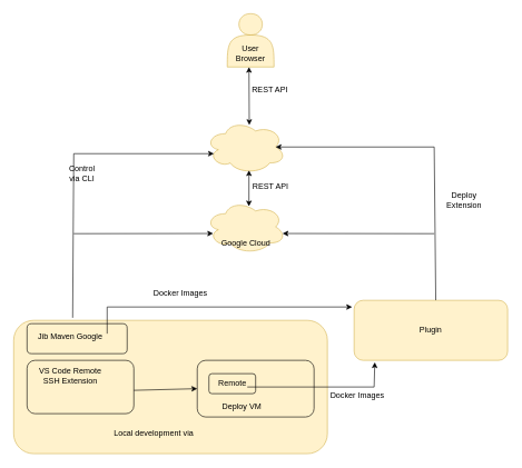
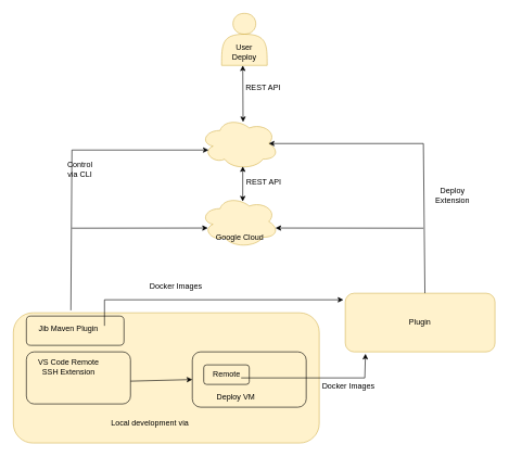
  <mxCell id="0" />
  <mxCell id="1" parent="0" />
  <mxCell id="2" value="" style="rounded=1;whiteSpace=wrap;html=1;fillColor=#fff2cc;strokeColor=#d6b656;" vertex="1" parent="1"><mxGeometry x="20" y="480" width="470" height="200" as="geometry" /></mxCell>
  <mxCell id="3" value="" style="rounded=1;whiteSpace=wrap;html=1;fillColor=#fff2cc;strokeColor=#000000;" vertex="1" parent="1"><mxGeometry x="295" y="540" width="175" height="85" as="geometry" /></mxCell>
  <mxCell id="4" value="" style="rounded=1;whiteSpace=wrap;html=1;fillColor=#fff2cc;strokeColor=#d6b656;" vertex="1" parent="1"><mxGeometry x="530" y="450" width="230" height="90" as="geometry" /></mxCell>
  <mxCell id="5" value="Plugin" style="text;html=1;strokeColor=none;fillColor=none;align=center;verticalAlign=middle;whiteSpace=wrap;rounded=0;" vertex="1" parent="1"><mxGeometry x="625" y="485" width="40" height="20" as="geometry" /></mxCell>
  <mxCell id="6" value="" style="rounded=1;whiteSpace=wrap;html=1;fillColor=#fff2cc;strokeColor=#000000;" vertex="1" parent="1"><mxGeometry x="312.5" y="560" width="70" height="30" as="geometry" /></mxCell>
  <mxCell id="7" value="Remote" style="text;html=1;strokeColor=none;fillColor=none;align=center;verticalAlign=middle;whiteSpace=wrap;rounded=0;" vertex="1" parent="1"><mxGeometry x="327.5" y="565" width="40" height="20" as="geometry" /></mxCell>
  <mxCell id="8" value="Deploy VM" style="text;html=1;strokeColor=none;fillColor=none;align=center;verticalAlign=middle;whiteSpace=wrap;rounded=0;" vertex="1" parent="1"><mxGeometry x="313" y="600" width="98" height="20" as="geometry" /></mxCell>
  <mxCell id="9" value="Local development via" style="text;html=1;strokeColor=none;fillColor=none;align=center;verticalAlign=middle;whiteSpace=wrap;rounded=0;" vertex="1" parent="1"><mxGeometry x="130" y="640" width="200" height="20" as="geometry" /></mxCell>
  <mxCell id="10" value="" style="rounded=1;whiteSpace=wrap;html=1;fillColor=#fff2cc;strokeColor=#000000;" vertex="1" parent="1"><mxGeometry x="40" y="540" width="160" height="80" as="geometry" /></mxCell>
  <mxCell id="11" value="VS Code Remote SSH Extension" style="text;html=1;strokeColor=none;fillColor=none;align=center;verticalAlign=middle;whiteSpace=wrap;rounded=0;" vertex="1" parent="1"><mxGeometry x="55" y="553" width="100" height="20" as="geometry" /></mxCell>
  <mxCell id="12" value="" style="endArrow=classic;html=1;entryX=0;entryY=0.5;entryDx=0;entryDy=0;" edge="1" parent="1" target="3"><mxGeometry width="50" height="50" relative="1" as="geometry"><mxPoint x="200" y="585" as="sourcePoint" /><mxPoint x="250" y="535" as="targetPoint" /></mxGeometry></mxCell>
  <mxCell id="13" value="" style="rounded=1;whiteSpace=wrap;html=1;fillColor=#fff2cc;strokeColor=#000000;" vertex="1" parent="1"><mxGeometry x="40" y="485" width="150" height="45" as="geometry" /></mxCell>
- <mxCell id="14" value="Jib Maven Google" style="text;html=1;strokeColor=none;fillColor=none;align=center;verticalAlign=middle;whiteSpace=wrap;rounded=0;" vertex="1" parent="1"><mxGeometry x="50" y="495" width="110" height="20" as="geometry" /></mxCell>
+ <mxCell id="14" value="Jib Maven Plugin" style="text;html=1;strokeColor=none;fillColor=none;align=center;verticalAlign=middle;whiteSpace=wrap;rounded=0;" vertex="1" parent="1"><mxGeometry x="50" y="495" width="110" height="20" as="geometry" /></mxCell>
  <mxCell id="15" value="" style="endArrow=none;html=1;" edge="1" parent="1"><mxGeometry width="50" height="50" relative="1" as="geometry"><mxPoint x="160" y="500" as="sourcePoint" /><mxPoint x="160" y="460" as="targetPoint" /></mxGeometry></mxCell>
  <mxCell id="16" value="" style="endArrow=classic;html=1;" edge="1" parent="1"><mxGeometry width="50" height="50" relative="1" as="geometry"><mxPoint x="160" y="460" as="sourcePoint" /><mxPoint x="527" y="460" as="targetPoint" /></mxGeometry></mxCell>
  <mxCell id="17" value="" style="endArrow=none;html=1;" edge="1" parent="1"><mxGeometry width="50" height="50" relative="1" as="geometry"><mxPoint x="370" y="580" as="sourcePoint" /><mxPoint x="560" y="580" as="targetPoint" /></mxGeometry></mxCell>
  <mxCell id="18" value="" style="endArrow=classic;html=1;" edge="1" parent="1"><mxGeometry width="50" height="50" relative="1" as="geometry"><mxPoint x="560" y="580" as="sourcePoint" /><mxPoint x="561" y="543" as="targetPoint" /></mxGeometry></mxCell>
  <mxCell id="19" value="Docker Images" style="text;html=1;strokeColor=none;fillColor=none;align=center;verticalAlign=middle;whiteSpace=wrap;rounded=0;" vertex="1" parent="1"><mxGeometry x="200" y="430" width="140" height="20" as="geometry" /></mxCell>
  <mxCell id="20" value="Docker Images" style="text;html=1;strokeColor=none;fillColor=none;align=center;verticalAlign=middle;whiteSpace=wrap;rounded=0;" vertex="1" parent="1"><mxGeometry x="470" y="583" width="130" height="20" as="geometry" /></mxCell>
  <mxCell id="21" value="" style="ellipse;shape=cloud;whiteSpace=wrap;html=1;strokeColor=#d6b656;fillColor=#fff2cc;" vertex="1" parent="1"><mxGeometry x="307.5" y="180" width="120" height="80" as="geometry" /></mxCell>
  <mxCell id="22" value="" style="ellipse;shape=cloud;whiteSpace=wrap;html=1;strokeColor=#d6b656;fillColor=#fff2cc;" vertex="1" parent="1"><mxGeometry x="307.5" y="300" width="120" height="80" as="geometry" /></mxCell>
  <mxCell id="23" value="Google Cloud" style="text;html=1;strokeColor=none;fillColor=none;align=center;verticalAlign=middle;whiteSpace=wrap;rounded=0;" vertex="1" parent="1"><mxGeometry x="322.5" y="355" width="90" height="20" as="geometry" /></mxCell>
  <mxCell id="24" value="" style="endArrow=none;html=1;exitX=0.532;exitY=-0.002;exitDx=0;exitDy=0;exitPerimeter=0;" edge="1" parent="1" source="4"><mxGeometry width="50" height="50" relative="1" as="geometry"><mxPoint x="650" y="440" as="sourcePoint" /><mxPoint x="650" y="220" as="targetPoint" /></mxGeometry></mxCell>
  <mxCell id="25" value="" style="endArrow=none;html=1;exitX=0.188;exitY=-0.019;exitDx=0;exitDy=0;exitPerimeter=0;" edge="1" parent="1" source="2"><mxGeometry width="50" height="50" relative="1" as="geometry"><mxPoint x="110" y="470" as="sourcePoint" /><mxPoint x="110" y="230" as="targetPoint" /></mxGeometry></mxCell>
  <mxCell id="26" value="" style="endArrow=classic;html=1;entryX=0.104;entryY=0.625;entryDx=0;entryDy=0;entryPerimeter=0;" edge="1" parent="1" target="21"><mxGeometry width="50" height="50" relative="1" as="geometry"><mxPoint x="110" y="230" as="sourcePoint" /><mxPoint x="160" y="180" as="targetPoint" /></mxGeometry></mxCell>
  <mxCell id="27" value="" style="endArrow=classic;html=1;entryX=0.094;entryY=0.622;entryDx=0;entryDy=0;entryPerimeter=0;" edge="1" parent="1" target="22"><mxGeometry width="50" height="50" relative="1" as="geometry"><mxPoint x="110" y="350" as="sourcePoint" /><mxPoint x="160" y="300" as="targetPoint" /></mxGeometry></mxCell>
  <mxCell id="28" value="" style="endArrow=classic;html=1;entryX=0.875;entryY=0.5;entryDx=0;entryDy=0;entryPerimeter=0;" edge="1" parent="1" target="21"><mxGeometry width="50" height="50" relative="1" as="geometry"><mxPoint x="650" y="220" as="sourcePoint" /><mxPoint x="700" y="170" as="targetPoint" /></mxGeometry></mxCell>
  <mxCell id="29" value="" style="endArrow=classic;html=1;entryX=0.961;entryY=0.622;entryDx=0;entryDy=0;entryPerimeter=0;" edge="1" parent="1" target="22"><mxGeometry width="50" height="50" relative="1" as="geometry"><mxPoint x="650" y="350" as="sourcePoint" /><mxPoint x="700" y="300" as="targetPoint" /></mxGeometry></mxCell>
  <mxCell id="30" value="Deploy&lt;br&gt;Extension" style="text;html=1;strokeColor=none;fillColor=none;align=center;verticalAlign=middle;whiteSpace=wrap;rounded=0;" vertex="1" parent="1"><mxGeometry x="650" y="290" width="90" height="20" as="geometry" /></mxCell>
  <mxCell id="31" value="Control via CLI" style="text;html=1;strokeColor=none;fillColor=none;align=center;verticalAlign=middle;whiteSpace=wrap;rounded=0;" vertex="1" parent="1"><mxGeometry x="95" y="250" width="55" height="20" as="geometry" /></mxCell>
  <mxCell id="32" value="" style="shape=actor;whiteSpace=wrap;html=1;strokeColor=#d6b656;fillColor=#fff2cc;" vertex="1" parent="1"><mxGeometry x="340" y="20" width="70" height="80" as="geometry" /></mxCell>
  <mxCell id="33" value="" style="endArrow=classic;startArrow=classic;html=1;exitX=0.541;exitY=0.112;exitDx=0;exitDy=0;exitPerimeter=0;" edge="1" parent="1" source="22"><mxGeometry width="50" height="50" relative="1" as="geometry"><mxPoint x="322.5" y="305" as="sourcePoint" /><mxPoint x="372.5" y="255" as="targetPoint" /></mxGeometry></mxCell>
  <mxCell id="34" value="REST API" style="text;html=1;strokeColor=none;fillColor=none;align=center;verticalAlign=middle;whiteSpace=wrap;rounded=0;" vertex="1" parent="1"><mxGeometry x="350" y="270" width="110" height="20" as="geometry" /></mxCell>
  <mxCell id="35" value="" style="endArrow=classic;startArrow=classic;html=1;" edge="1" parent="1"><mxGeometry width="50" height="50" relative="1" as="geometry"><mxPoint x="373" y="187" as="sourcePoint" /><mxPoint x="372.5" y="100" as="targetPoint" /></mxGeometry></mxCell>
- <mxCell id="36" value="User Browser" style="text;html=1;strokeColor=none;fillColor=none;align=center;verticalAlign=middle;whiteSpace=wrap;rounded=0;" vertex="1" parent="1"><mxGeometry x="355" y="70" width="40" height="20" as="geometry" /></mxCell>
+ <mxCell id="36" value="User Deploy" style="text;html=1;strokeColor=none;fillColor=none;align=center;verticalAlign=middle;whiteSpace=wrap;rounded=0;" vertex="1" parent="1"><mxGeometry x="355" y="70" width="40" height="20" as="geometry" /></mxCell>
  <mxCell id="37" value="REST API" style="text;html=1;strokeColor=none;fillColor=none;align=center;verticalAlign=middle;whiteSpace=wrap;rounded=0;" vertex="1" parent="1"><mxGeometry x="368" y="125" width="72" height="20" as="geometry" /></mxCell>
